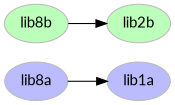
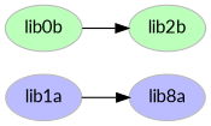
  digraph {
    fontname=Lato
    rankdir=LR
    node [color="#bbbbbb" fillcolor="#bbbbff" fontname=Lato style=filled]
    edge [fontname=Lato]
    n1 [label=lib8a]
    lib1a
-   lib0b [fillcolor="#bbffbb" label=lib8b]
+   lib0b [fillcolor="#bbffbb"]
    lib2b [fillcolor="#bbffbb"]
    subgraph sub_1 {
      n1
      lib1a
    }
    subgraph sub_2 {
      lib0b
      lib2b
    }
-   n1 -> lib1a
+   lib1a -> n1
    lib0b -> lib2b
  }
